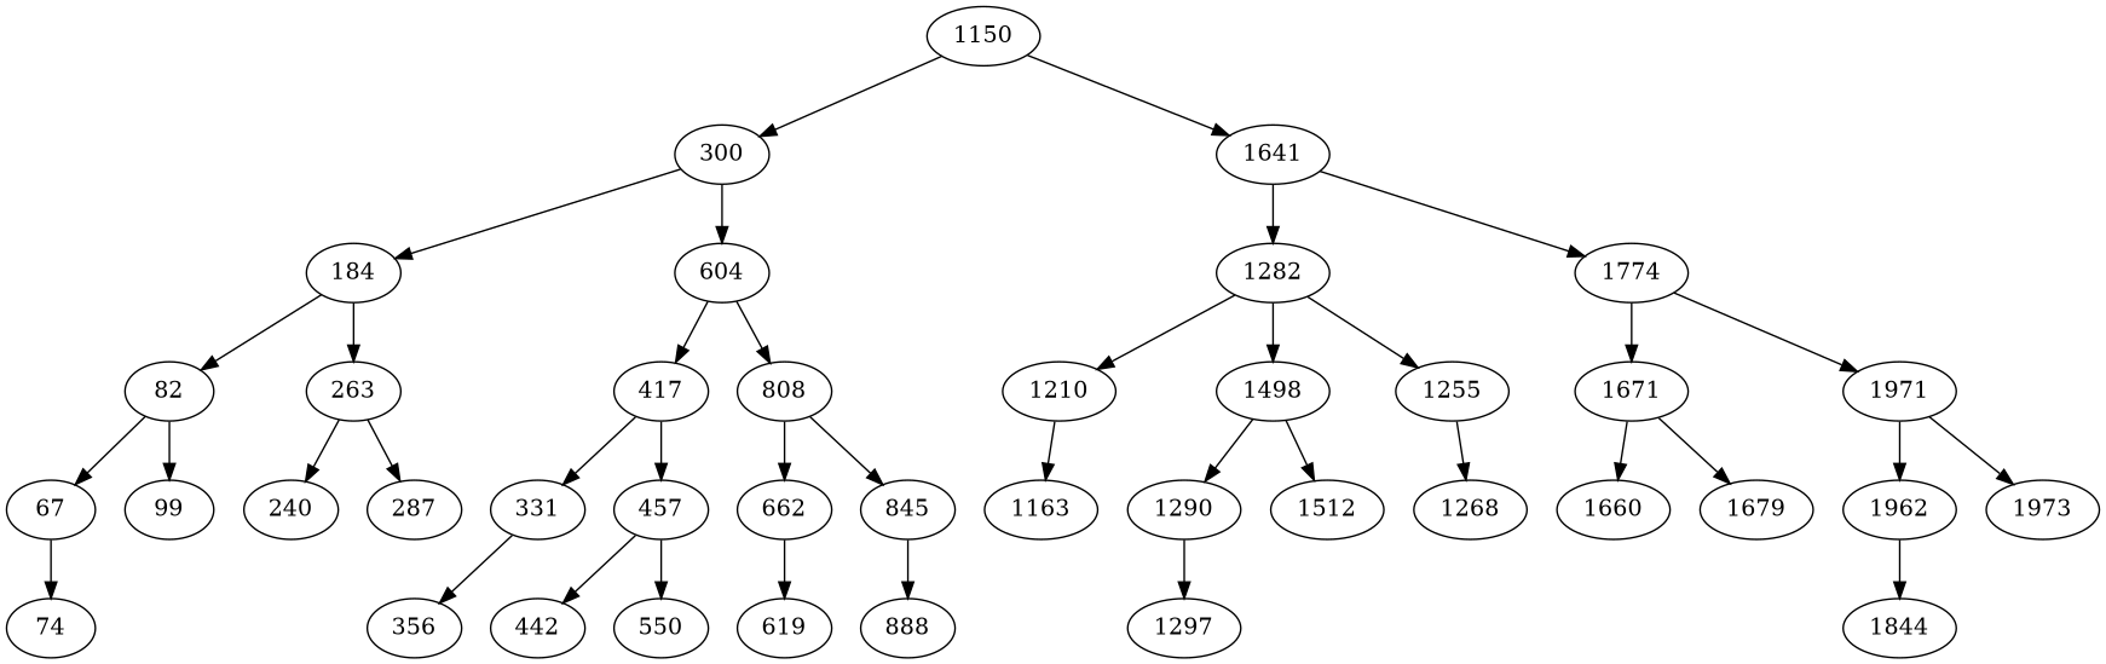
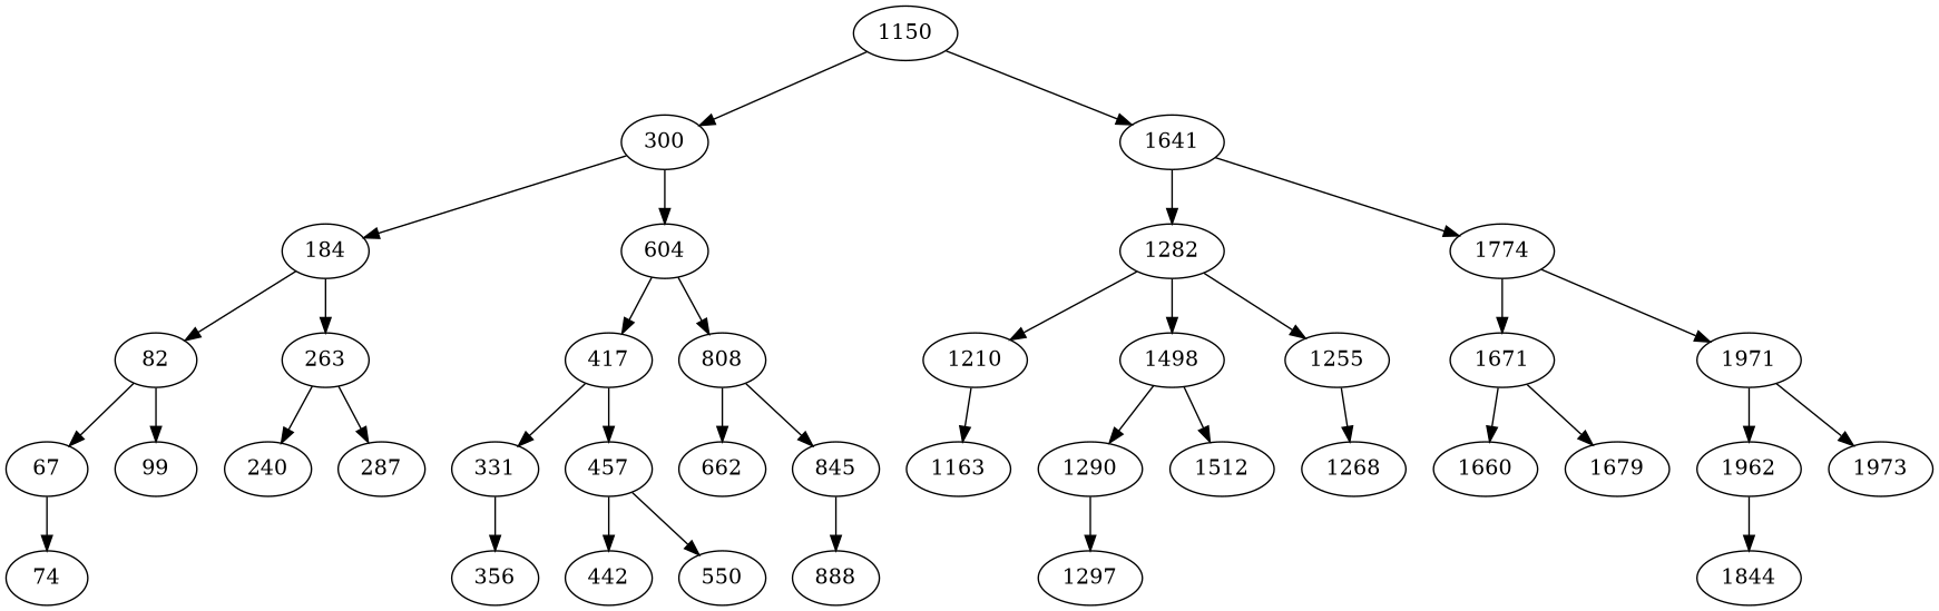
  digraph {
    1150
    300
    1641
    184
    604
    1282
    1774
    82
    263
    417
    808
    1210
    1498
    1255
    1671
    1971
    67
    99
    240
    287
    331
    457
    662
    845
    74
    356
    442
    550
-   619
    888
    1163
    1290
    1512
    1660
    1679
    1962
    1973
    n38 [label=1268]
    1297
    1844
    1150 -> 300
    1150 -> 1641
    300 -> 184
    300 -> 604
    1641 -> 1282
    1641 -> 1774
    184 -> 82
    184 -> 263
    604 -> 417
    604 -> 808
    1282 -> 1210
    1282 -> 1498
    1282 -> 1255
    1774 -> 1671
    1774 -> 1971
    82 -> 67
    82 -> 99
    263 -> 240
    263 -> 287
    417 -> 331
    417 -> 457
    808 -> 662
    808 -> 845
    1210 -> 1163
    1498 -> 1290
    1498 -> 1512
    1255 -> n38
    1671 -> 1660
    1671 -> 1679
    1971 -> 1962
    1971 -> 1973
    67 -> 74
    331 -> 356
    457 -> 442
    457 -> 550
-   662 -> 619
    845 -> 888
    1290 -> 1297
    1962 -> 1844
  }
